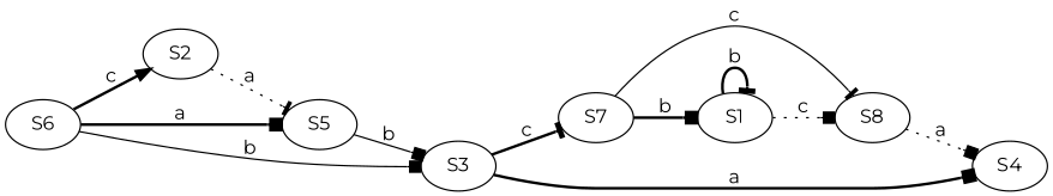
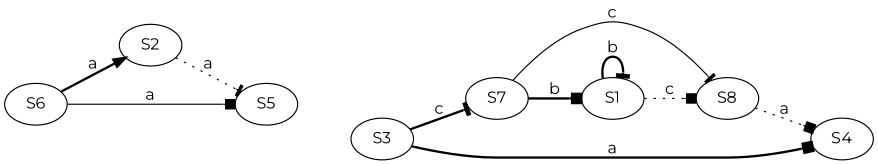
  digraph {
    fontname=Montserrat
    rankdir=LR
    node [fontname=Montserrat]
    edge [arrowhead=box fontname=Montserrat style=bold]
    S7
    S8
    S1
    S4
    S5
    S3
    S6
    S2
    S7 -> S8 [arrowhead=tee label=c style=solid]
    S7 -> S1 [label=b]
    S8 -> S4 [label=a style=dotted]
    S1 -> S8 [label=c style=dotted]
    S1 -> S1 [arrowhead=tee label=b]
-   S5 -> S3 [label=b style=solid]
    S3 -> S7 [arrowhead=tee label=c]
    S3 -> S4 [label=a]
-   S6 -> S5 [label=a]
-   S6 -> S3 [label=b style=solid]
-   S6 -> S2 [arrowhead=normal label=c]
+   S6 -> S5 [label=a style=solid]
+   S6 -> S2 [arrowhead=normal label=a]
    S2 -> S5 [arrowhead=tee label=a style=dotted]
  }
